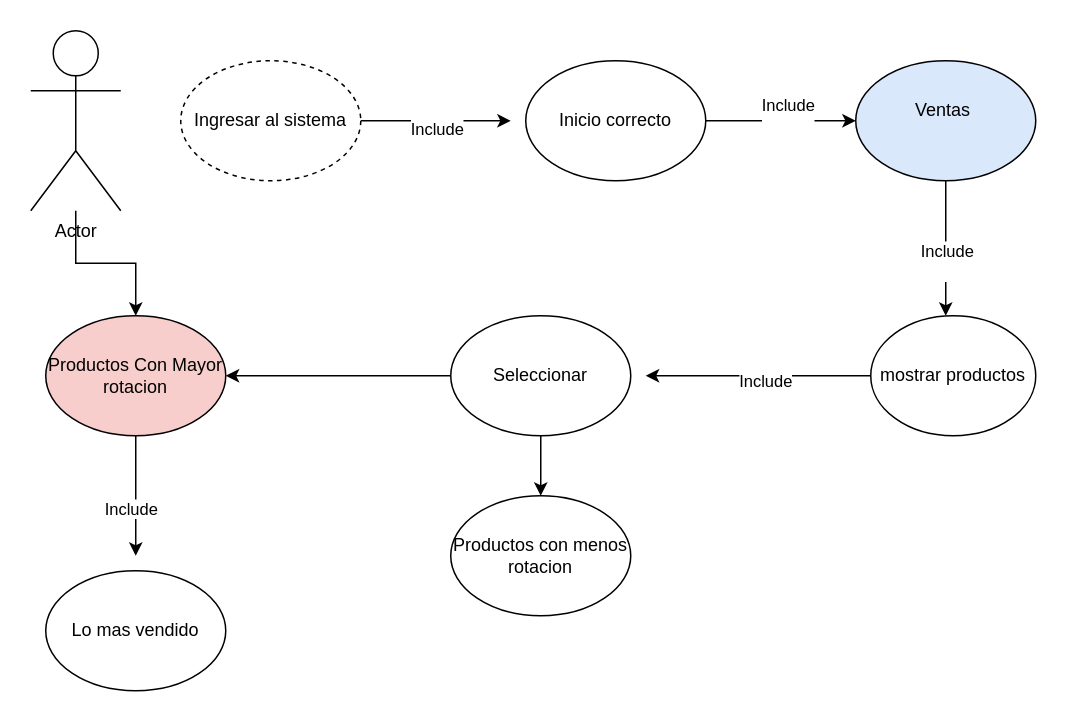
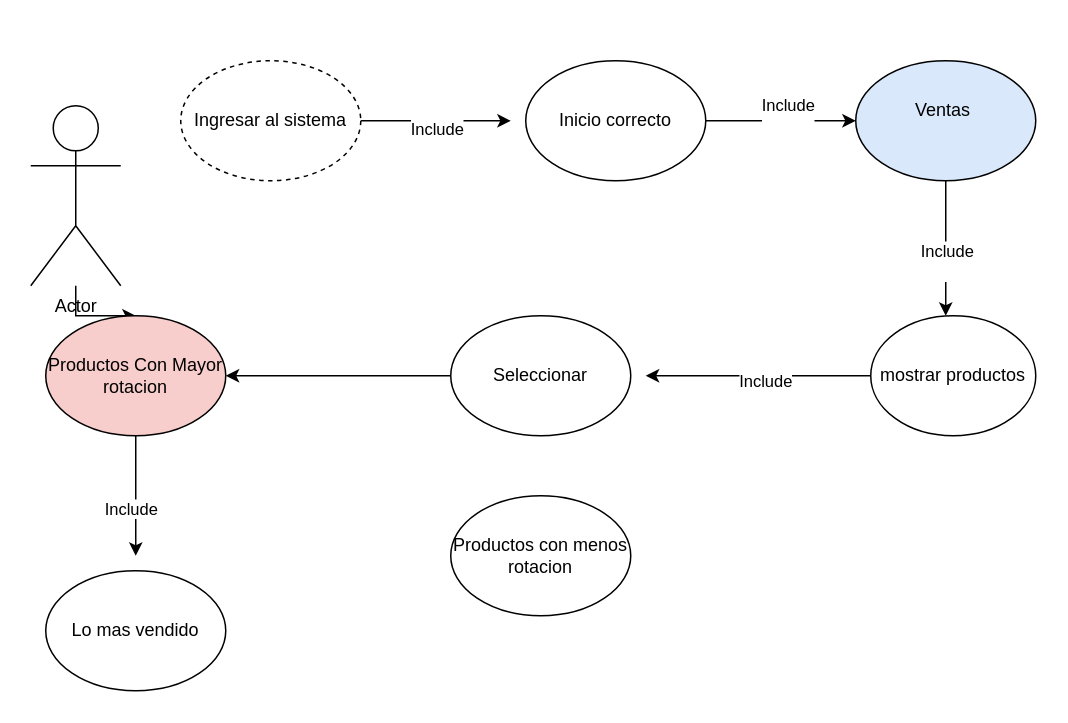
  <mxCell id="0" />
  <mxCell id="1" parent="0" />
  <mxCell id="2" style="edgeStyle=orthogonalEdgeStyle;rounded=0;orthogonalLoop=1;jettySize=auto;html=1;" edge="1" parent="1" source="3" target="21"><mxGeometry relative="1" as="geometry"><mxPoint x="170" y="80" as="targetPoint" /></mxGeometry></mxCell>
- <mxCell id="3" value="Actor" style="shape=umlActor;verticalLabelPosition=bottom;verticalAlign=top;html=1;outlineConnect=0;" vertex="1" parent="1"><mxGeometry x="20" y="20" width="60" height="120" as="geometry" /></mxCell>
+ <mxCell id="3" value="Actor" style="shape=umlActor;verticalLabelPosition=bottom;verticalAlign=top;html=1;outlineConnect=0;" vertex="1" parent="1"><mxGeometry x="20" y="70" width="60" height="120" as="geometry" /></mxCell>
  <mxCell id="4" style="edgeStyle=orthogonalEdgeStyle;rounded=0;orthogonalLoop=1;jettySize=auto;html=1;" edge="1" parent="1" source="6"><mxGeometry relative="1" as="geometry"><mxPoint x="340" y="80" as="targetPoint" /></mxGeometry></mxCell>
  <mxCell id="5" value="Include" style="edgeLabel;html=1;align=center;verticalAlign=middle;resizable=0;points=[];" vertex="1" connectable="0" parent="4"><mxGeometry x="0.02" y="-5" relative="1" as="geometry"><mxPoint as="offset" /></mxGeometry></mxCell>
  <mxCell id="6" value="Ingresar al sistema" style="ellipse;whiteSpace=wrap;html=1;dashed=1;" vertex="1" parent="1"><mxGeometry x="120" y="40" width="120" height="80" as="geometry" /></mxCell>
  <mxCell id="7" style="edgeStyle=orthogonalEdgeStyle;rounded=0;orthogonalLoop=1;jettySize=auto;html=1;" edge="1" parent="1" source="9"><mxGeometry relative="1" as="geometry"><mxPoint x="570" y="80" as="targetPoint" /></mxGeometry></mxCell>
  <mxCell id="8" value="Include&lt;div&gt;&lt;br&gt;&lt;/div&gt;" style="edgeLabel;html=1;align=center;verticalAlign=middle;resizable=0;points=[];" vertex="1" connectable="0" parent="7"><mxGeometry x="0.101" y="4" relative="1" as="geometry"><mxPoint as="offset" /></mxGeometry></mxCell>
  <mxCell id="9" value="Inicio correcto" style="ellipse;whiteSpace=wrap;html=1;" vertex="1" parent="1"><mxGeometry x="350" y="40" width="120" height="80" as="geometry" /></mxCell>
  <mxCell id="10" style="edgeStyle=orthogonalEdgeStyle;rounded=0;orthogonalLoop=1;jettySize=auto;html=1;" edge="1" parent="1" source="12"><mxGeometry relative="1" as="geometry"><mxPoint x="630" y="210" as="targetPoint" /></mxGeometry></mxCell>
  <mxCell id="11" value="Include&lt;div&gt;&lt;br&gt;&lt;/div&gt;" style="edgeLabel;html=1;align=center;verticalAlign=middle;resizable=0;points=[];" vertex="1" connectable="0" parent="10"><mxGeometry x="0.182" relative="1" as="geometry"><mxPoint y="1" as="offset" /></mxGeometry></mxCell>
  <mxCell id="12" value="Ventas&amp;nbsp;&lt;div&gt;&lt;br&gt;&lt;/div&gt;" style="ellipse;whiteSpace=wrap;html=1;fillColor=#dae8fc;" vertex="1" parent="1"><mxGeometry x="570" y="40" width="120" height="80" as="geometry" /></mxCell>
  <mxCell id="13" style="edgeStyle=orthogonalEdgeStyle;rounded=0;orthogonalLoop=1;jettySize=auto;html=1;" edge="1" parent="1" source="15"><mxGeometry relative="1" as="geometry"><mxPoint x="430" y="250" as="targetPoint" /></mxGeometry></mxCell>
  <mxCell id="14" value="Include" style="edgeLabel;html=1;align=center;verticalAlign=middle;resizable=0;points=[];" vertex="1" connectable="0" parent="13"><mxGeometry x="-0.054" y="3" relative="1" as="geometry"><mxPoint as="offset" /></mxGeometry></mxCell>
  <mxCell id="15" value="mostrar productos" style="ellipse;whiteSpace=wrap;html=1;" vertex="1" parent="1"><mxGeometry x="580" y="210" width="110" height="80" as="geometry" /></mxCell>
  <mxCell id="16" style="edgeStyle=orthogonalEdgeStyle;rounded=0;orthogonalLoop=1;jettySize=auto;html=1;" edge="1" parent="1" source="18"><mxGeometry relative="1" as="geometry"><mxPoint x="150" y="250" as="targetPoint" /></mxGeometry></mxCell>
- <mxCell id="17" style="edgeStyle=orthogonalEdgeStyle;rounded=0;orthogonalLoop=1;jettySize=auto;html=1;" edge="1" parent="1" source="18" target="22"><mxGeometry relative="1" as="geometry"><mxPoint x="360" y="370" as="targetPoint" /></mxGeometry></mxCell>
  <mxCell id="18" value="Seleccionar" style="ellipse;whiteSpace=wrap;html=1;" vertex="1" parent="1"><mxGeometry x="300" y="210" width="120" height="80" as="geometry" /></mxCell>
  <mxCell id="19" style="edgeStyle=orthogonalEdgeStyle;rounded=0;orthogonalLoop=1;jettySize=auto;html=1;" edge="1" parent="1" source="21"><mxGeometry relative="1" as="geometry"><mxPoint x="90" y="370" as="targetPoint" /></mxGeometry></mxCell>
  <mxCell id="20" value="Include" style="edgeLabel;html=1;align=center;verticalAlign=middle;resizable=0;points=[];" vertex="1" connectable="0" parent="19"><mxGeometry x="0.211" y="-4" relative="1" as="geometry"><mxPoint as="offset" /></mxGeometry></mxCell>
  <mxCell id="21" value="Productos Con Mayor rotacion" style="ellipse;whiteSpace=wrap;html=1;fillColor=#f8cecc;" vertex="1" parent="1"><mxGeometry x="30" y="210" width="120" height="80" as="geometry" /></mxCell>
  <mxCell id="22" value="Productos con menos rotacion" style="ellipse;whiteSpace=wrap;html=1;" vertex="1" parent="1"><mxGeometry x="300" y="330" width="120" height="80" as="geometry" /></mxCell>
  <mxCell id="23" value="Lo mas vendido" style="ellipse;whiteSpace=wrap;html=1;" vertex="1" parent="1"><mxGeometry x="30" y="380" width="120" height="80" as="geometry" /></mxCell>
